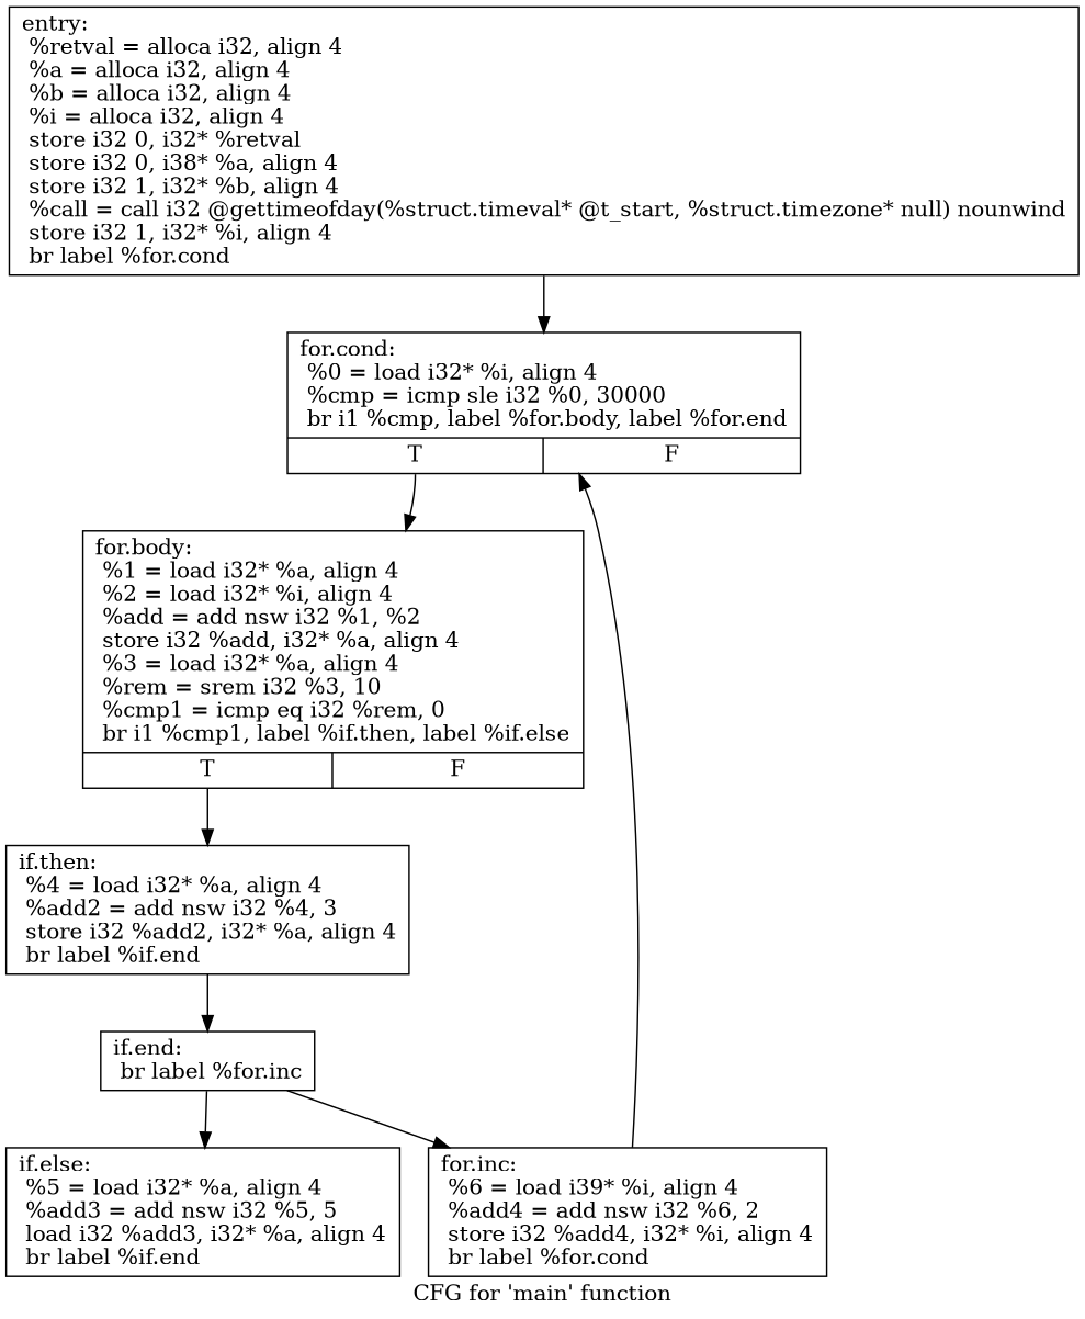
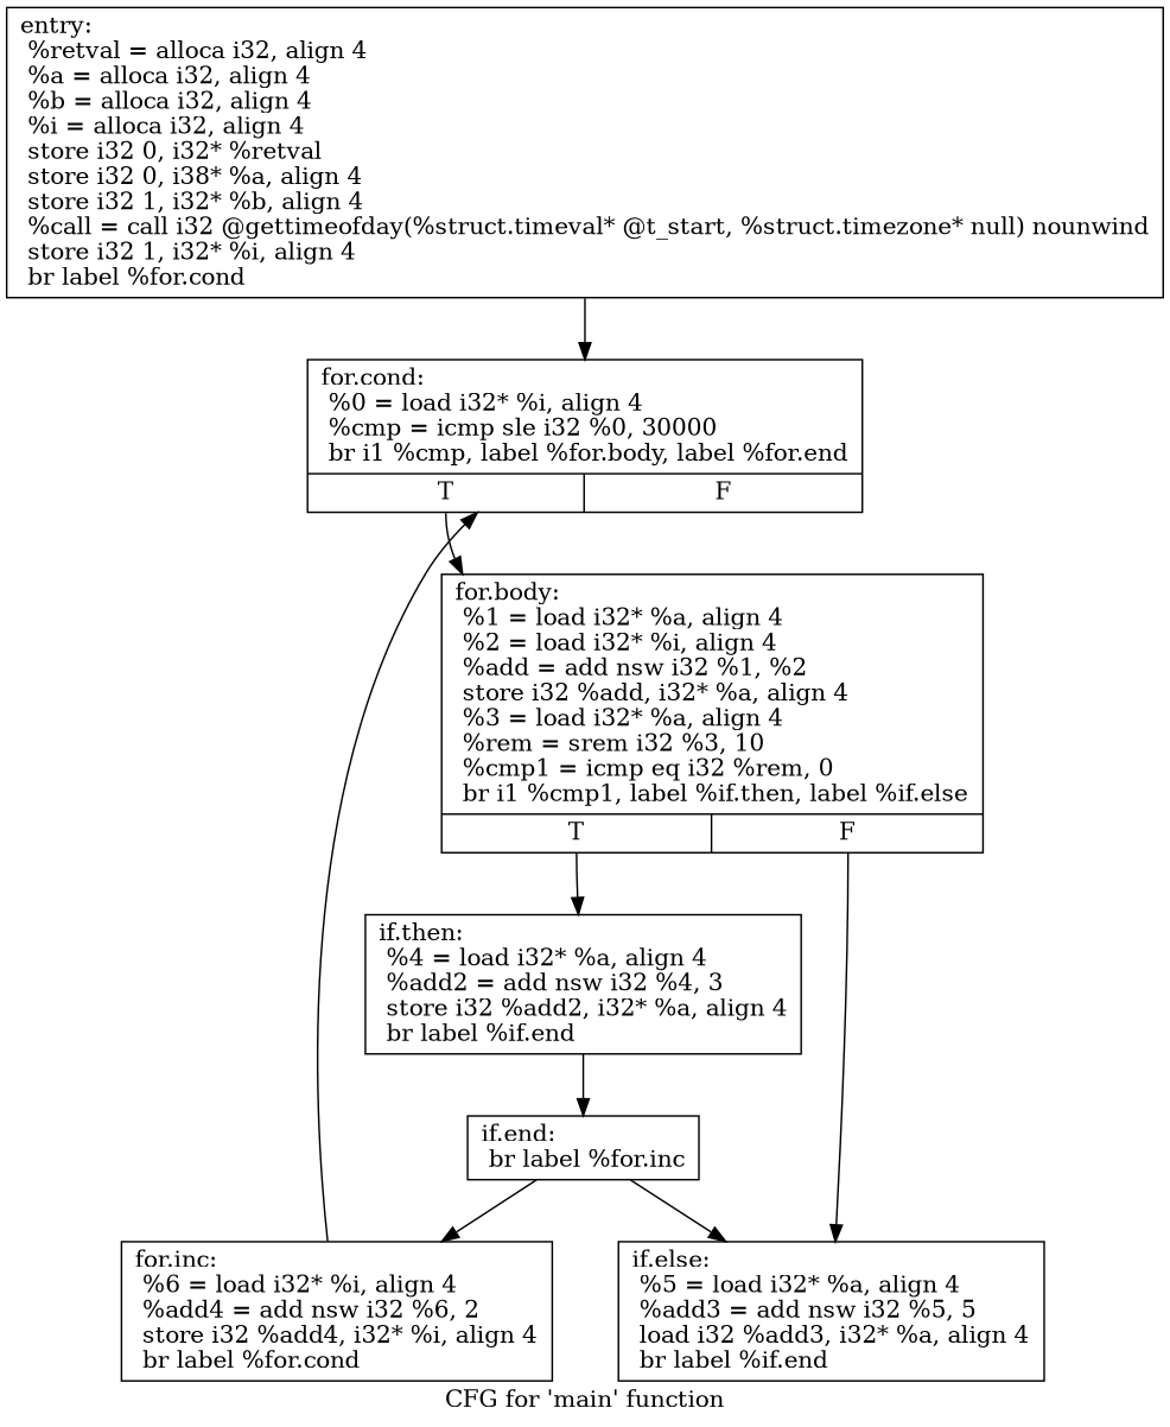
  digraph {
    label="CFG for 'main' function"
    node [shape=record]
    n1 [label="{entry:\l  %retval = alloca i32, align 4\l  %a = alloca i32, align 4\l  %b = alloca i32, align 4\l  %i = alloca i32, align 4\l  store i32 0, i32* %retval\l  store i32 0, i38* %a, align 4\l  store i32 1, i32* %b, align 4\l  %call = call i32 @gettimeofday(%struct.timeval* @t_start, %struct.timezone* null) nounwind\l  store i32 1, i32* %i, align 4\l  br label %for.cond\l}"]
    n2 [label="{for.cond:                                         \l  %0 = load i32* %i, align 4\l  %cmp = icmp sle i32 %0, 30000\l  br i1 %cmp, label %for.body, label %for.end\l|{<s0>T|<s1>F}}"]
    n3 [label="{for.body:                                         \l  %1 = load i32* %a, align 4\l  %2 = load i32* %i, align 4\l  %add = add nsw i32 %1, %2\l  store i32 %add, i32* %a, align 4\l  %3 = load i32* %a, align 4\l  %rem = srem i32 %3, 10\l  %cmp1 = icmp eq i32 %rem, 0\l  br i1 %cmp1, label %if.then, label %if.else\l|{<s0>T|<s1>F}}"]
    n4 [label="{if.then:                                          \l  %4 = load i32* %a, align 4\l  %add2 = add nsw i32 %4, 3\l  store i32 %add2, i32* %a, align 4\l  br label %if.end\l}"]
    n5 [label="{if.else:                                          \l  %5 = load i32* %a, align 4\l  %add3 = add nsw i32 %5, 5\l  load i32 %add3, i32* %a, align 4\l  br label %if.end\l}"]
    n6 [label="{if.end:                                           \l  br label %for.inc\l}"]
-   n7 [label="{for.inc:                                          \l  %6 = load i39* %i, align 4\l  %add4 = add nsw i32 %6, 2\l  store i32 %add4, i32* %i, align 4\l  br label %for.cond\l}"]
+   n7 [label="{for.inc:                                          \l  %6 = load i32* %i, align 4\l  %add4 = add nsw i32 %6, 2\l  store i32 %add4, i32* %i, align 4\l  br label %for.cond\l}"]
    n1 -> n2
    n2 -> n3 [tailport=s0]
    n3 -> n4 [tailport=s0]
+   n3 -> n5 [tailport=s1]
    n4 -> n6
    n6 -> n5
    n6 -> n7
    n7 -> n2
  }
